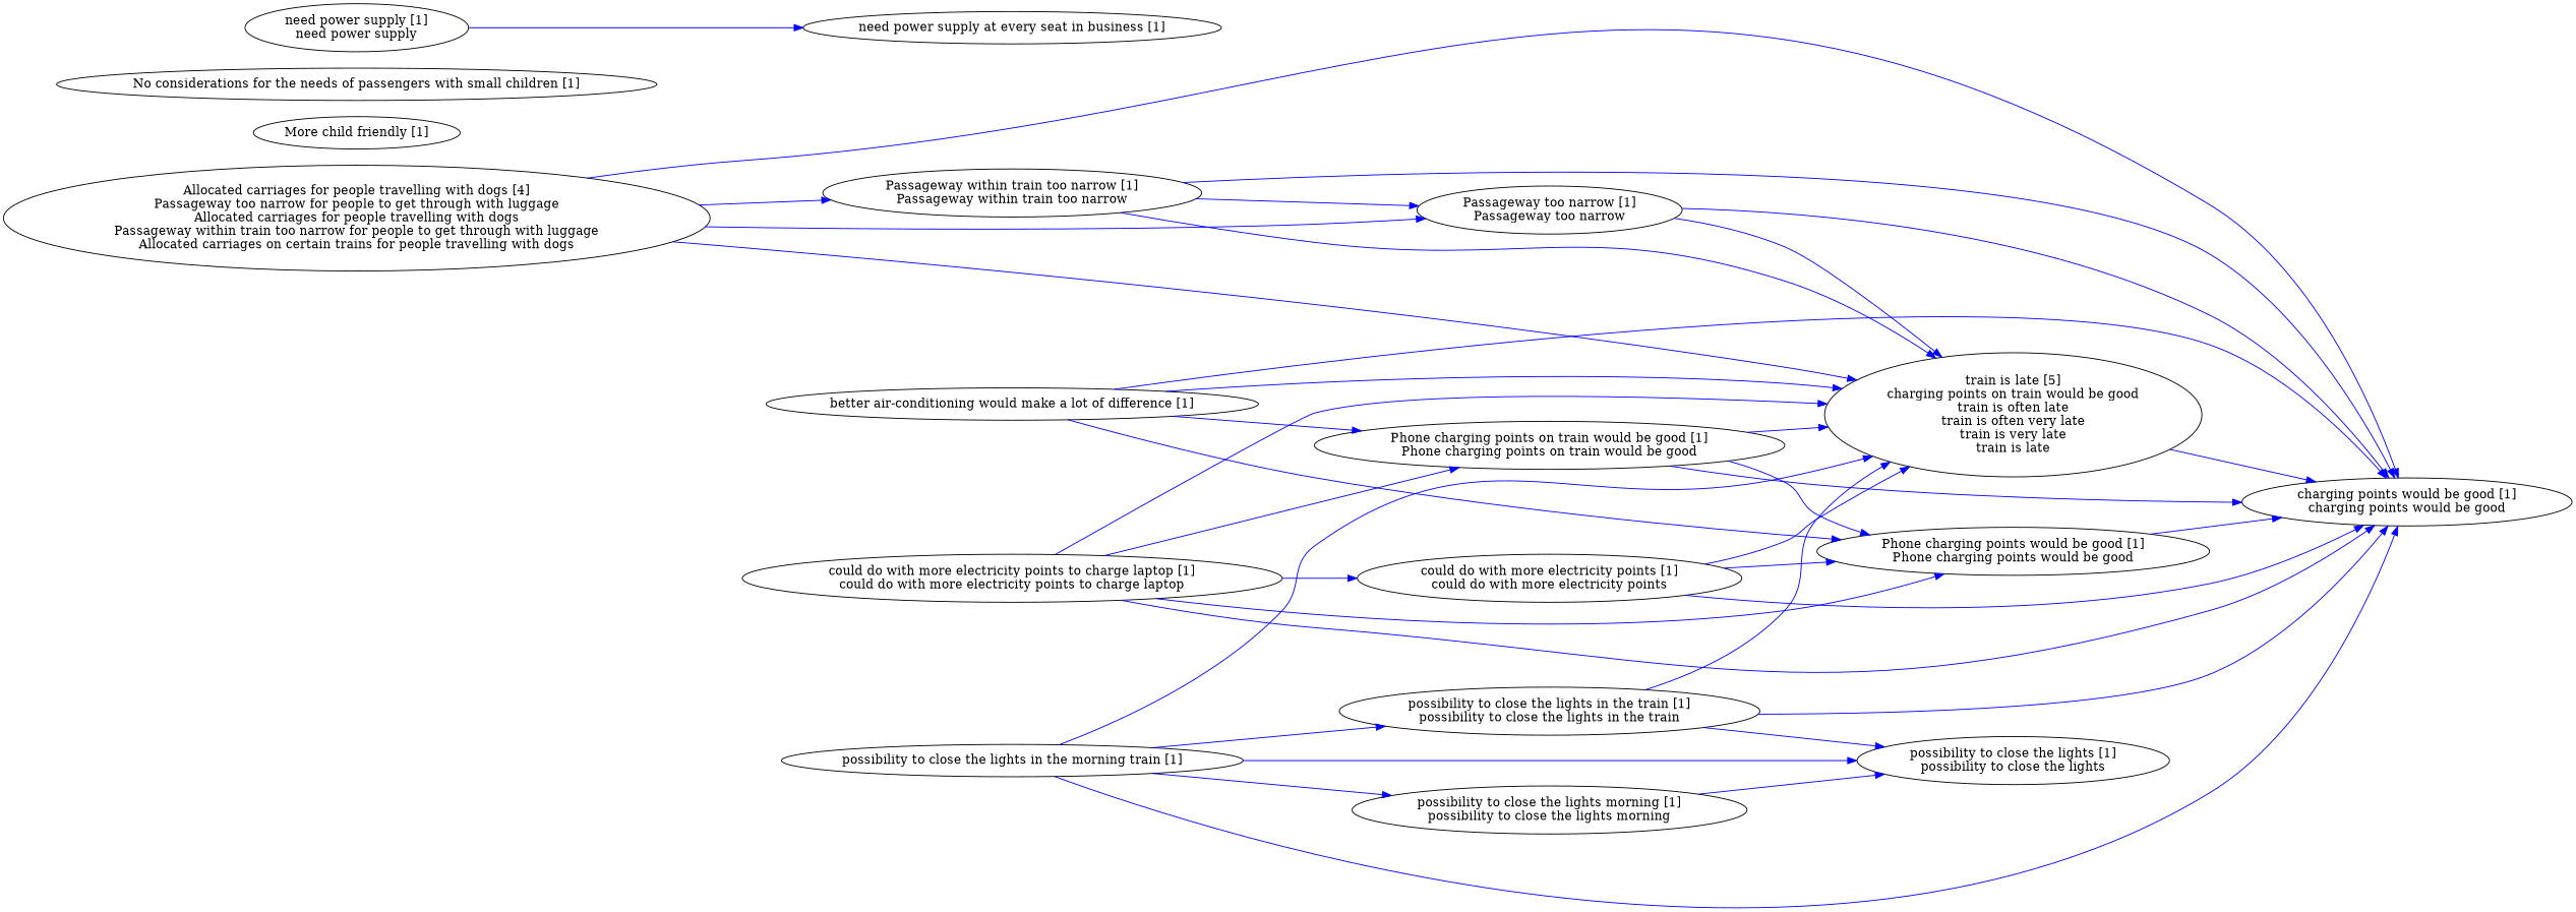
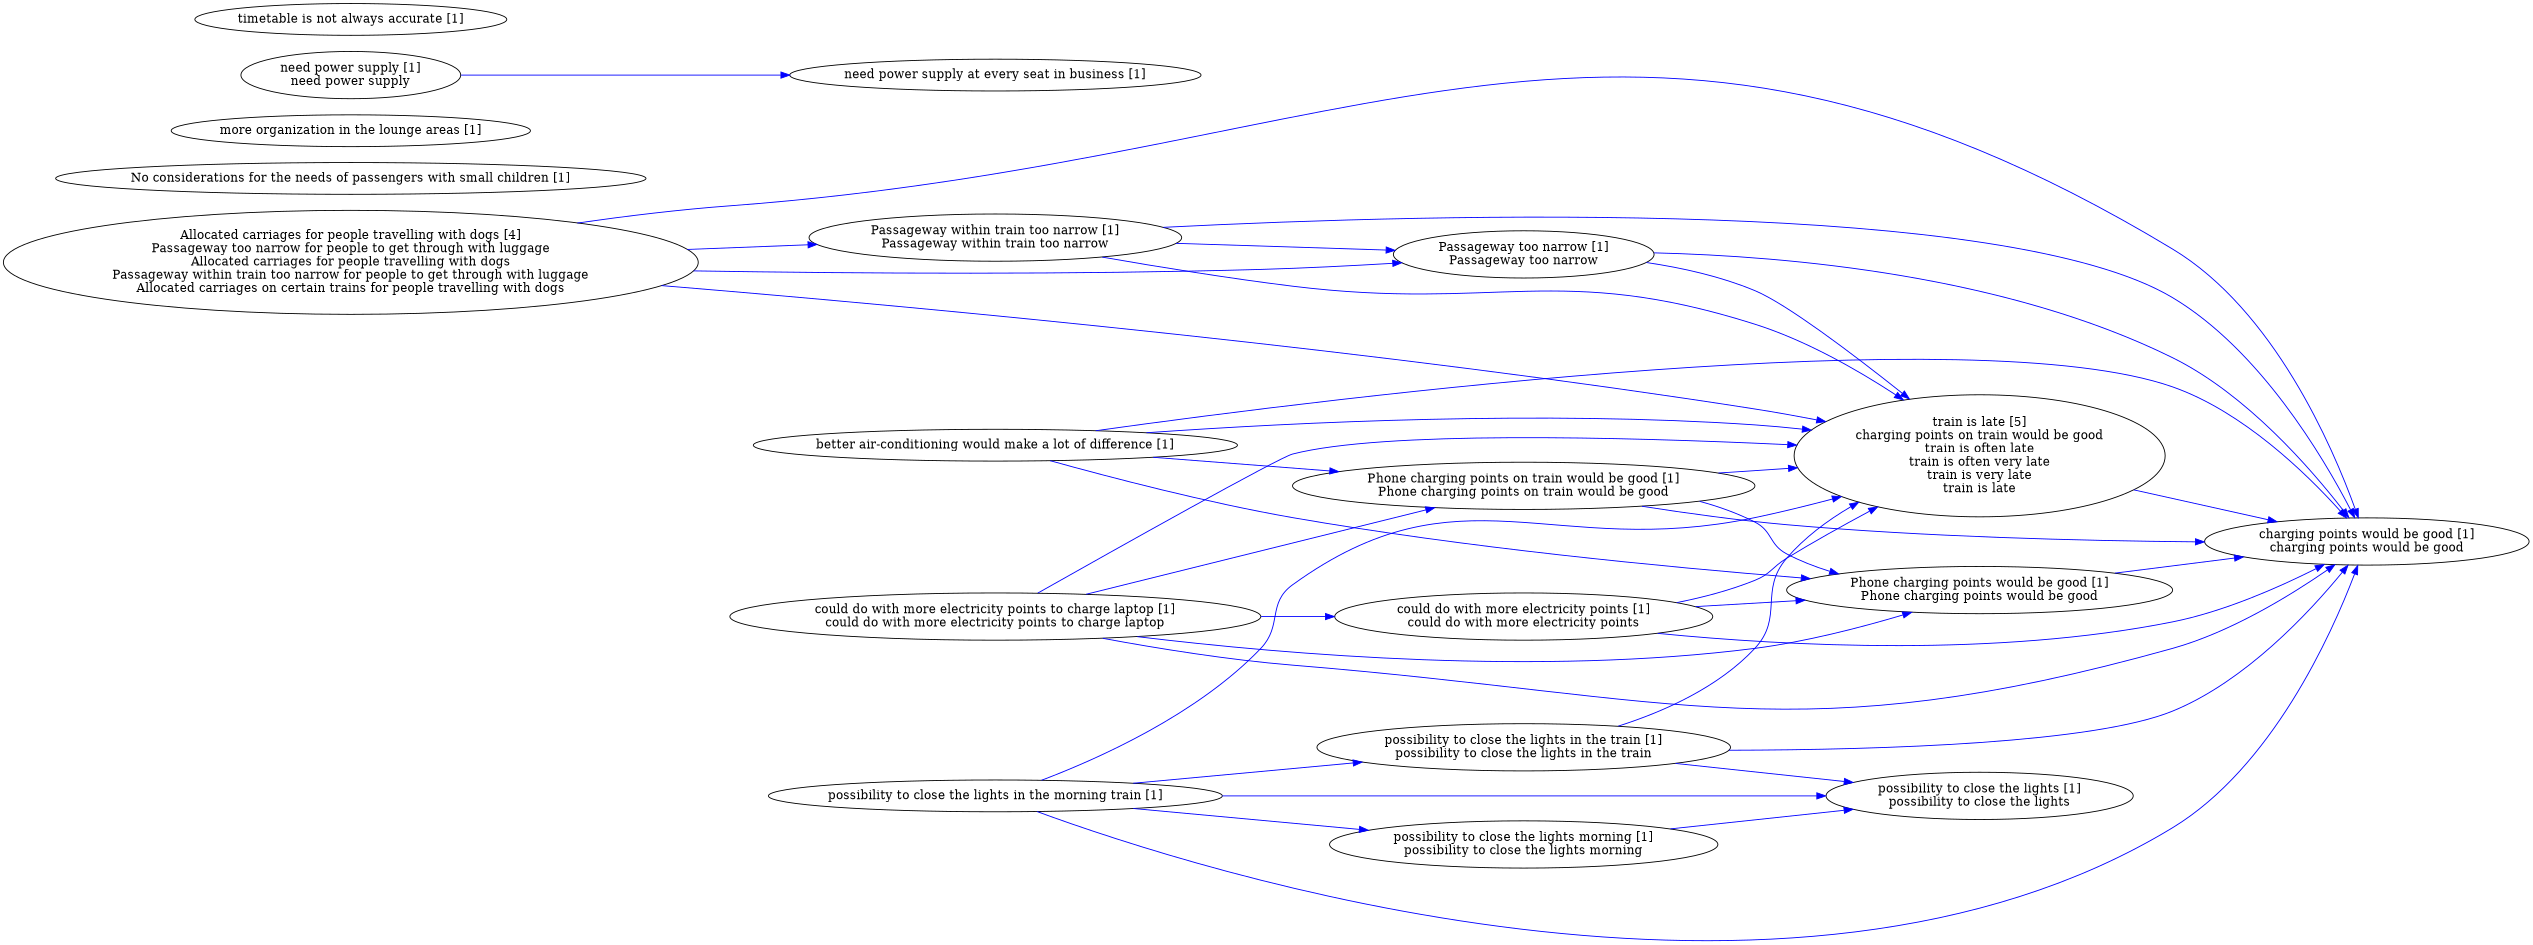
  digraph {
    rankdir=LR
    edge [color=blue]
    "Allocated carriages for people travelling with dogs [4]\nPassageway too narrow for people to get through with luggage\nAllocated carriages for people travelling with dogs\nPassageway within train too narrow for people to get through with luggage\nAllocated carriages on certain trains for people travelling with dogs"
    "train is late [5]\ncharging points on train would be good\ntrain is often late\ntrain is often very late\ntrain is very late\ntrain is late"
    "Passageway too narrow [1]\nPassageway too narrow"
    "Passageway within train too narrow [1]\nPassageway within train too narrow"
    "charging points would be good [1]\ncharging points would be good"
-   "More child friendly [1]"
    "No considerations for the needs of passengers with small children [1]"
    "Phone charging points on train would be good [1]\nPhone charging points on train would be good"
    "Phone charging points would be good [1]\nPhone charging points would be good"
    "better air-conditioning would make a lot of difference [1]"
    "could do with more electricity points to charge laptop [1]\ncould do with more electricity points to charge laptop"
    "could do with more electricity points [1]\ncould do with more electricity points"
+   "more organization in the lounge areas [1]"
    "need power supply [1]\nneed power supply"
    "need power supply at every seat in business [1]"
    "possibility to close the lights in the morning train [1]"
    "possibility to close the lights in the train [1]\npossibility to close the lights in the train"
    "possibility to close the lights [1]\npossibility to close the lights"
    "possibility to close the lights morning [1]\npossibility to close the lights morning"
+   "timetable is not always accurate [1]"
    "Allocated carriages for people travelling with dogs [4]\nPassageway too narrow for people to get through with luggage\nAllocated carriages for people travelling with dogs\nPassageway within train too narrow for people to get through with luggage\nAllocated carriages on certain trains for people travelling with dogs" -> "train is late [5]\ncharging points on train would be good\ntrain is often late\ntrain is often very late\ntrain is very late\ntrain is late"
    "Allocated carriages for people travelling with dogs [4]\nPassageway too narrow for people to get through with luggage\nAllocated carriages for people travelling with dogs\nPassageway within train too narrow for people to get through with luggage\nAllocated carriages on certain trains for people travelling with dogs" -> "Passageway too narrow [1]\nPassageway too narrow"
    "Allocated carriages for people travelling with dogs [4]\nPassageway too narrow for people to get through with luggage\nAllocated carriages for people travelling with dogs\nPassageway within train too narrow for people to get through with luggage\nAllocated carriages on certain trains for people travelling with dogs" -> "Passageway within train too narrow [1]\nPassageway within train too narrow"
    "Allocated carriages for people travelling with dogs [4]\nPassageway too narrow for people to get through with luggage\nAllocated carriages for people travelling with dogs\nPassageway within train too narrow for people to get through with luggage\nAllocated carriages on certain trains for people travelling with dogs" -> "charging points would be good [1]\ncharging points would be good"
    "train is late [5]\ncharging points on train would be good\ntrain is often late\ntrain is often very late\ntrain is very late\ntrain is late" -> "charging points would be good [1]\ncharging points would be good"
    "Passageway too narrow [1]\nPassageway too narrow" -> "train is late [5]\ncharging points on train would be good\ntrain is often late\ntrain is often very late\ntrain is very late\ntrain is late"
    "Passageway too narrow [1]\nPassageway too narrow" -> "charging points would be good [1]\ncharging points would be good"
    "Passageway within train too narrow [1]\nPassageway within train too narrow" -> "train is late [5]\ncharging points on train would be good\ntrain is often late\ntrain is often very late\ntrain is very late\ntrain is late"
    "Passageway within train too narrow [1]\nPassageway within train too narrow" -> "Passageway too narrow [1]\nPassageway too narrow"
    "Passageway within train too narrow [1]\nPassageway within train too narrow" -> "charging points would be good [1]\ncharging points would be good"
    "Phone charging points on train would be good [1]\nPhone charging points on train would be good" -> "train is late [5]\ncharging points on train would be good\ntrain is often late\ntrain is often very late\ntrain is very late\ntrain is late"
    "Phone charging points on train would be good [1]\nPhone charging points on train would be good" -> "charging points would be good [1]\ncharging points would be good"
    "Phone charging points on train would be good [1]\nPhone charging points on train would be good" -> "Phone charging points would be good [1]\nPhone charging points would be good"
    "Phone charging points would be good [1]\nPhone charging points would be good" -> "charging points would be good [1]\ncharging points would be good"
    "better air-conditioning would make a lot of difference [1]" -> "train is late [5]\ncharging points on train would be good\ntrain is often late\ntrain is often very late\ntrain is very late\ntrain is late"
    "better air-conditioning would make a lot of difference [1]" -> "charging points would be good [1]\ncharging points would be good"
    "better air-conditioning would make a lot of difference [1]" -> "Phone charging points on train would be good [1]\nPhone charging points on train would be good"
    "better air-conditioning would make a lot of difference [1]" -> "Phone charging points would be good [1]\nPhone charging points would be good"
    "could do with more electricity points to charge laptop [1]\ncould do with more electricity points to charge laptop" -> "train is late [5]\ncharging points on train would be good\ntrain is often late\ntrain is often very late\ntrain is very late\ntrain is late"
    "could do with more electricity points to charge laptop [1]\ncould do with more electricity points to charge laptop" -> "charging points would be good [1]\ncharging points would be good"
    "could do with more electricity points to charge laptop [1]\ncould do with more electricity points to charge laptop" -> "Phone charging points on train would be good [1]\nPhone charging points on train would be good"
    "could do with more electricity points to charge laptop [1]\ncould do with more electricity points to charge laptop" -> "Phone charging points would be good [1]\nPhone charging points would be good"
    "could do with more electricity points to charge laptop [1]\ncould do with more electricity points to charge laptop" -> "could do with more electricity points [1]\ncould do with more electricity points"
    "could do with more electricity points [1]\ncould do with more electricity points" -> "train is late [5]\ncharging points on train would be good\ntrain is often late\ntrain is often very late\ntrain is very late\ntrain is late"
    "could do with more electricity points [1]\ncould do with more electricity points" -> "charging points would be good [1]\ncharging points would be good"
    "could do with more electricity points [1]\ncould do with more electricity points" -> "Phone charging points would be good [1]\nPhone charging points would be good"
    "need power supply [1]\nneed power supply" -> "need power supply at every seat in business [1]"
    "possibility to close the lights in the morning train [1]" -> "train is late [5]\ncharging points on train would be good\ntrain is often late\ntrain is often very late\ntrain is very late\ntrain is late"
    "possibility to close the lights in the morning train [1]" -> "charging points would be good [1]\ncharging points would be good"
    "possibility to close the lights in the morning train [1]" -> "possibility to close the lights in the train [1]\npossibility to close the lights in the train"
    "possibility to close the lights in the morning train [1]" -> "possibility to close the lights [1]\npossibility to close the lights"
    "possibility to close the lights in the morning train [1]" -> "possibility to close the lights morning [1]\npossibility to close the lights morning"
    "possibility to close the lights in the train [1]\npossibility to close the lights in the train" -> "train is late [5]\ncharging points on train would be good\ntrain is often late\ntrain is often very late\ntrain is very late\ntrain is late"
    "possibility to close the lights in the train [1]\npossibility to close the lights in the train" -> "charging points would be good [1]\ncharging points would be good"
    "possibility to close the lights in the train [1]\npossibility to close the lights in the train" -> "possibility to close the lights [1]\npossibility to close the lights"
    "possibility to close the lights morning [1]\npossibility to close the lights morning" -> "possibility to close the lights [1]\npossibility to close the lights"
  }
